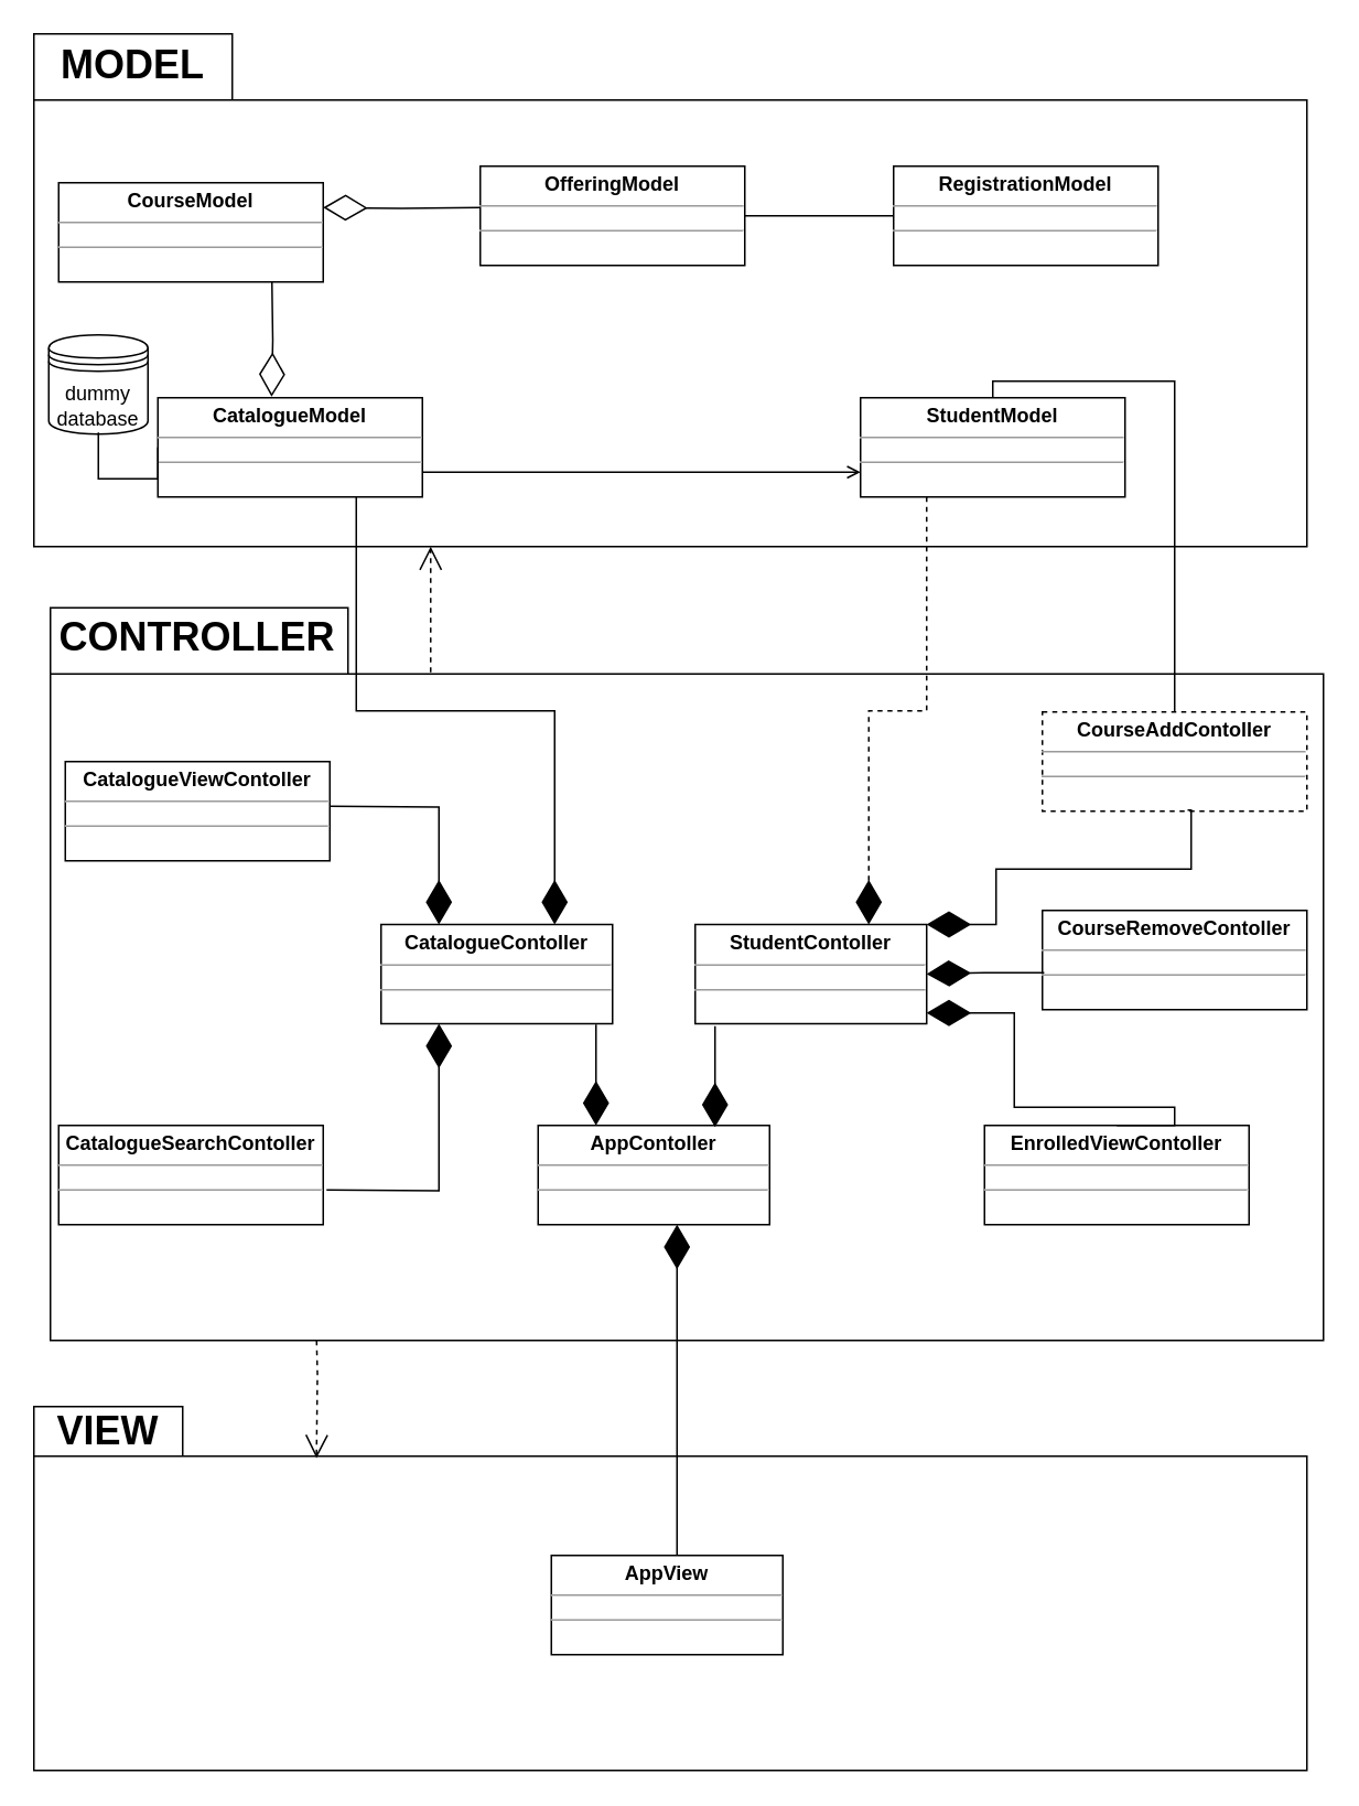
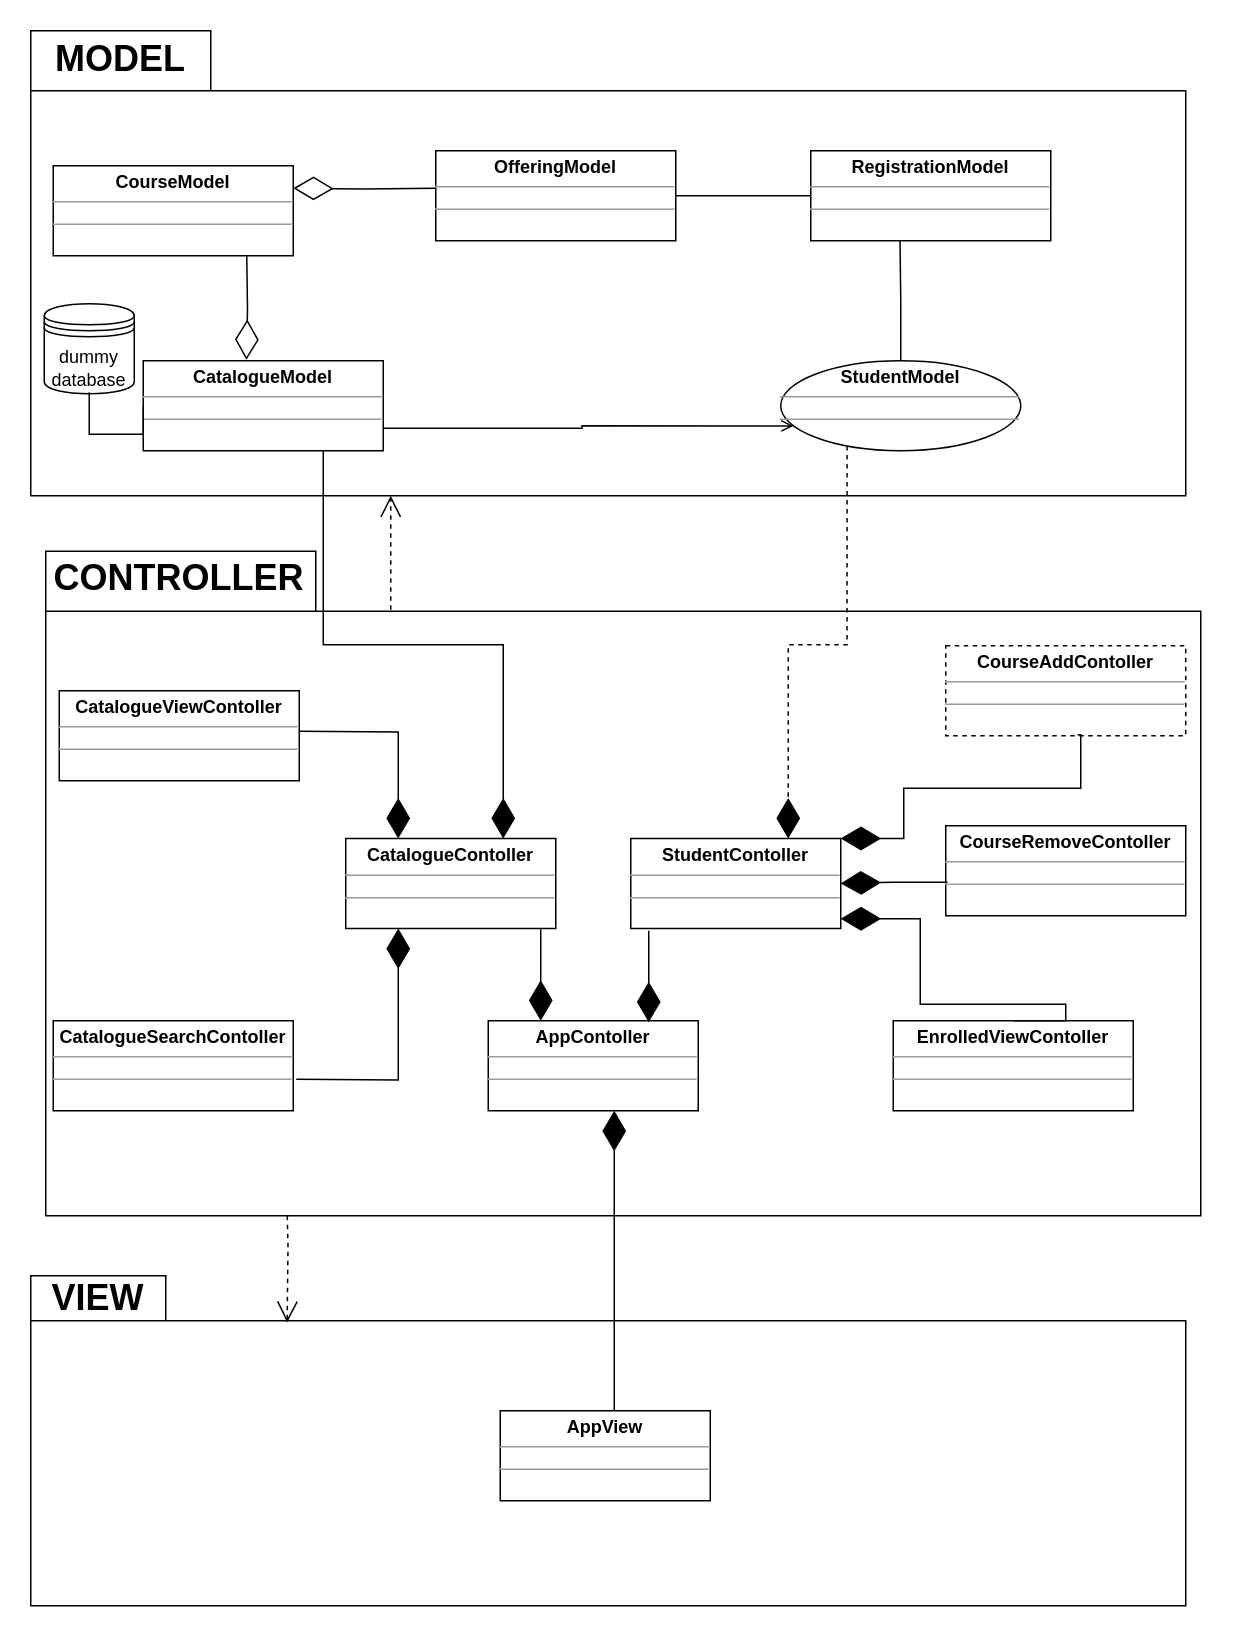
  <mxCell id="0" />
  <mxCell id="1" parent="0" />
  <mxCell id="2" value="" style="shape=folder;fontStyle=1;spacingTop=10;tabWidth=180;tabHeight=40;tabPosition=left;html=1;" parent="1" vertex="1"><mxGeometry x="30" y="367" width="770" height="443" as="geometry" /></mxCell>
  <mxCell id="3" value="" style="shape=folder;fontStyle=1;spacingTop=10;tabWidth=120;tabHeight=40;tabPosition=left;html=1;" parent="1" vertex="1"><mxGeometry x="20" y="20" width="770" height="310" as="geometry" /></mxCell>
  <mxCell id="4" value="" style="shape=folder;fontStyle=1;spacingTop=10;tabWidth=90;tabHeight=30;tabPosition=left;html=1;" parent="1" vertex="1"><mxGeometry x="20" y="850" width="770" height="220" as="geometry" /></mxCell>
  <mxCell id="5" value="&lt;b&gt;&lt;font style=&quot;font-size: 24px&quot;&gt;VIEW&lt;/font&gt;&lt;/b&gt;" style="text;html=1;strokeColor=none;fillColor=none;align=center;verticalAlign=middle;whiteSpace=wrap;rounded=0;" parent="1" vertex="1"><mxGeometry x="35" y="850" width="60" height="30" as="geometry" /></mxCell>
  <mxCell id="6" value="&lt;font style=&quot;font-size: 24px&quot;&gt;&lt;b&gt;MODEL&lt;/b&gt;&lt;/font&gt;" style="text;html=1;strokeColor=none;fillColor=none;align=center;verticalAlign=middle;whiteSpace=wrap;rounded=0;" parent="1" vertex="1"><mxGeometry x="50" y="24" width="60" height="30" as="geometry" /></mxCell>
  <mxCell id="7" value="&lt;font style=&quot;font-size: 24px&quot;&gt;&lt;b&gt;CONTROLLER&lt;/b&gt;&lt;/font&gt;" style="text;html=1;strokeColor=none;fillColor=none;align=center;verticalAlign=middle;whiteSpace=wrap;rounded=0;" parent="1" vertex="1"><mxGeometry x="89" y="370" width="60" height="30" as="geometry" /></mxCell>
  <mxCell id="8" value="&lt;p style=&quot;margin: 0px ; margin-top: 4px ; text-align: center&quot;&gt;&lt;b&gt;AppView&lt;/b&gt;&lt;/p&gt;&lt;hr size=&quot;1&quot;&gt;&lt;div style=&quot;height: 2px&quot;&gt;&lt;/div&gt;&lt;hr size=&quot;1&quot;&gt;&lt;div style=&quot;height: 2px&quot;&gt;&lt;/div&gt;" style="verticalAlign=top;align=left;overflow=fill;fontSize=12;fontFamily=Helvetica;html=1;" parent="1" vertex="1"><mxGeometry x="333" y="940" width="140" height="60" as="geometry" /></mxCell>
  <mxCell id="9" value="&lt;p style=&quot;margin: 0px ; margin-top: 4px ; text-align: center&quot;&gt;&lt;b&gt;AppContoller&lt;/b&gt;&lt;/p&gt;&lt;hr size=&quot;1&quot;&gt;&lt;div style=&quot;height: 2px&quot;&gt;&lt;/div&gt;&lt;hr size=&quot;1&quot;&gt;&lt;div style=&quot;height: 2px&quot;&gt;&lt;/div&gt;" style="verticalAlign=top;align=left;overflow=fill;fontSize=12;fontFamily=Helvetica;html=1;" parent="1" vertex="1"><mxGeometry x="325" y="680" width="140" height="60" as="geometry" /></mxCell>
  <mxCell id="10" value="&lt;p style=&quot;margin: 0px ; margin-top: 4px ; text-align: center&quot;&gt;&lt;b&gt;CatalogueContoller&lt;/b&gt;&lt;/p&gt;&lt;hr size=&quot;1&quot;&gt;&lt;div style=&quot;height: 2px&quot;&gt;&lt;/div&gt;&lt;hr size=&quot;1&quot;&gt;&lt;div style=&quot;height: 2px&quot;&gt;&lt;/div&gt;" style="verticalAlign=top;align=left;overflow=fill;fontSize=12;fontFamily=Helvetica;html=1;" parent="1" vertex="1"><mxGeometry x="230" y="558.5" width="140" height="60" as="geometry" /></mxCell>
  <mxCell id="11" value="&lt;p style=&quot;margin: 0px ; margin-top: 4px ; text-align: center&quot;&gt;&lt;b&gt;StudentContoller&lt;/b&gt;&lt;/p&gt;&lt;hr size=&quot;1&quot;&gt;&lt;div style=&quot;height: 2px&quot;&gt;&lt;/div&gt;&lt;hr size=&quot;1&quot;&gt;&lt;div style=&quot;height: 2px&quot;&gt;&lt;/div&gt;" style="verticalAlign=top;align=left;overflow=fill;fontSize=12;fontFamily=Helvetica;html=1;" parent="1" vertex="1"><mxGeometry x="420" y="558.5" width="140" height="60" as="geometry" /></mxCell>
  <mxCell id="12" value="&lt;p style=&quot;margin: 0px ; margin-top: 4px ; text-align: center&quot;&gt;&lt;b&gt;CatalogueSearchContoller&lt;/b&gt;&lt;/p&gt;&lt;hr size=&quot;1&quot;&gt;&lt;div style=&quot;height: 2px&quot;&gt;&lt;/div&gt;&lt;hr size=&quot;1&quot;&gt;&lt;div style=&quot;height: 2px&quot;&gt;&lt;/div&gt;" style="verticalAlign=top;align=left;overflow=fill;fontSize=12;fontFamily=Helvetica;html=1;" parent="1" vertex="1"><mxGeometry x="35" y="680" width="160" height="60" as="geometry" /></mxCell>
  <mxCell id="13" value="&lt;p style=&quot;margin: 0px ; margin-top: 4px ; text-align: center&quot;&gt;&lt;b&gt;CatalogueViewContoller&lt;/b&gt;&lt;/p&gt;&lt;hr size=&quot;1&quot;&gt;&lt;div style=&quot;height: 2px&quot;&gt;&lt;/div&gt;&lt;hr size=&quot;1&quot;&gt;&lt;div style=&quot;height: 2px&quot;&gt;&lt;/div&gt;" style="verticalAlign=top;align=left;overflow=fill;fontSize=12;fontFamily=Helvetica;html=1;" parent="1" vertex="1"><mxGeometry x="39" y="460" width="160" height="60" as="geometry" /></mxCell>
  <mxCell id="14" value="&lt;p style=&quot;margin: 0px ; margin-top: 4px ; text-align: center&quot;&gt;&lt;b&gt;CourseAddContoller&lt;/b&gt;&lt;/p&gt;&lt;hr size=&quot;1&quot;&gt;&lt;div style=&quot;height: 2px&quot;&gt;&lt;/div&gt;&lt;hr size=&quot;1&quot;&gt;&lt;div style=&quot;height: 2px&quot;&gt;&lt;/div&gt;" style="verticalAlign=top;align=left;overflow=fill;fontSize=12;fontFamily=Helvetica;html=1;dashed=1;" parent="1" vertex="1"><mxGeometry x="630" y="430" width="160" height="60" as="geometry" /></mxCell>
  <mxCell id="15" value="&lt;p style=&quot;margin: 0px ; margin-top: 4px ; text-align: center&quot;&gt;&lt;b&gt;CourseRemoveContoller&lt;/b&gt;&lt;/p&gt;&lt;hr size=&quot;1&quot;&gt;&lt;div style=&quot;height: 2px&quot;&gt;&lt;/div&gt;&lt;hr size=&quot;1&quot;&gt;&lt;div style=&quot;height: 2px&quot;&gt;&lt;/div&gt;" style="verticalAlign=top;align=left;overflow=fill;fontSize=12;fontFamily=Helvetica;html=1;" parent="1" vertex="1"><mxGeometry x="630" y="550" width="160" height="60" as="geometry" /></mxCell>
  <mxCell id="16" value="&lt;p style=&quot;margin: 0px ; margin-top: 4px ; text-align: center&quot;&gt;&lt;b&gt;EnrolledViewContoller&lt;/b&gt;&lt;/p&gt;&lt;hr size=&quot;1&quot;&gt;&lt;div style=&quot;height: 2px&quot;&gt;&lt;/div&gt;&lt;hr size=&quot;1&quot;&gt;&lt;div style=&quot;height: 2px&quot;&gt;&lt;/div&gt;" style="verticalAlign=top;align=left;overflow=fill;fontSize=12;fontFamily=Helvetica;html=1;" parent="1" vertex="1"><mxGeometry x="595" y="680" width="160" height="60" as="geometry" /></mxCell>
- <mxCell id="17" value="&lt;p style=&quot;margin: 0px ; margin-top: 4px ; text-align: center&quot;&gt;&lt;b&gt;StudentModel&lt;/b&gt;&lt;/p&gt;&lt;hr size=&quot;1&quot;&gt;&lt;div style=&quot;height: 2px&quot;&gt;&lt;/div&gt;&lt;hr size=&quot;1&quot;&gt;&lt;div style=&quot;height: 2px&quot;&gt;&lt;/div&gt;" style="verticalAlign=top;align=left;overflow=fill;fontSize=12;fontFamily=Helvetica;html=1;" parent="1" vertex="1"><mxGeometry x="520" y="240" width="160" height="60" as="geometry" /></mxCell>
+ <mxCell id="17" value="&lt;p style=&quot;margin: 0px ; margin-top: 4px ; text-align: center&quot;&gt;&lt;b&gt;StudentModel&lt;/b&gt;&lt;/p&gt;&lt;hr size=&quot;1&quot;&gt;&lt;div style=&quot;height: 2px&quot;&gt;&lt;/div&gt;&lt;hr size=&quot;1&quot;&gt;&lt;div style=&quot;height: 2px&quot;&gt;&lt;/div&gt;" style="ellipse;verticalAlign=top;align=left;overflow=fill;fontSize=12;fontFamily=Helvetica;html=1;" parent="1" vertex="1"><mxGeometry x="520" y="240" width="160" height="60" as="geometry" /></mxCell>
  <mxCell id="18" value="&lt;p style=&quot;margin: 0px ; margin-top: 4px ; text-align: center&quot;&gt;&lt;b&gt;CourseModel&lt;/b&gt;&lt;/p&gt;&lt;hr size=&quot;1&quot;&gt;&lt;div style=&quot;height: 2px&quot;&gt;&lt;/div&gt;&lt;hr size=&quot;1&quot;&gt;&lt;div style=&quot;height: 2px&quot;&gt;&lt;/div&gt;" style="verticalAlign=top;align=left;overflow=fill;fontSize=12;fontFamily=Helvetica;html=1;" parent="1" vertex="1"><mxGeometry x="35" y="110" width="160" height="60" as="geometry" /></mxCell>
  <mxCell id="19" value="&lt;p style=&quot;margin: 0px ; margin-top: 4px ; text-align: center&quot;&gt;&lt;b&gt;CatalogueModel&lt;/b&gt;&lt;/p&gt;&lt;hr size=&quot;1&quot;&gt;&lt;div style=&quot;height: 2px&quot;&gt;&lt;/div&gt;&lt;hr size=&quot;1&quot;&gt;&lt;div style=&quot;height: 2px&quot;&gt;&lt;/div&gt;" style="verticalAlign=top;align=left;overflow=fill;fontSize=12;fontFamily=Helvetica;html=1;" parent="1" vertex="1"><mxGeometry x="95" y="240" width="160" height="60" as="geometry" /></mxCell>
  <mxCell id="20" value="&lt;p style=&quot;margin: 0px ; margin-top: 4px ; text-align: center&quot;&gt;&lt;b&gt;RegistrationModel&lt;/b&gt;&lt;/p&gt;&lt;hr size=&quot;1&quot;&gt;&lt;div style=&quot;height: 2px&quot;&gt;&lt;/div&gt;&lt;hr size=&quot;1&quot;&gt;&lt;div style=&quot;height: 2px&quot;&gt;&lt;/div&gt;" style="verticalAlign=top;align=left;overflow=fill;fontSize=12;fontFamily=Helvetica;html=1;" parent="1" vertex="1"><mxGeometry x="540" y="100" width="160" height="60" as="geometry" /></mxCell>
  <mxCell id="21" value="&lt;p style=&quot;margin: 0px ; margin-top: 4px ; text-align: center&quot;&gt;&lt;b&gt;OfferingModel&lt;/b&gt;&lt;/p&gt;&lt;hr size=&quot;1&quot;&gt;&lt;div style=&quot;height: 2px&quot;&gt;&lt;/div&gt;&lt;hr size=&quot;1&quot;&gt;&lt;div style=&quot;height: 2px&quot;&gt;&lt;/div&gt;" style="verticalAlign=top;align=left;overflow=fill;fontSize=12;fontFamily=Helvetica;html=1;" parent="1" vertex="1"><mxGeometry x="290" y="100" width="160" height="60" as="geometry" /></mxCell>
  <mxCell id="22" value="" style="endArrow=open;html=1;rounded=0;fontSize=24;edgeStyle=orthogonalEdgeStyle;exitX=1;exitY=0.75;exitDx=0;exitDy=0;entryX=0;entryY=0.75;entryDx=0;entryDy=0;" parent="1" source="19" target="17" edge="1"><mxGeometry width="50" height="50" relative="1" as="geometry"><mxPoint x="320" y="280" as="sourcePoint" /><mxPoint x="370" y="230" as="targetPoint" /></mxGeometry></mxCell>
- <mxCell id="23" value="" style="endArrow=none;html=1;rounded=0;fontSize=24;edgeStyle=orthogonalEdgeStyle;exitX=0.5;exitY=0;exitDx=0;exitDy=0;" parent="1" source="17" target="14" edge="1"><mxGeometry width="50" height="50" relative="1" as="geometry"><mxPoint x="560" y="210" as="sourcePoint" /><mxPoint x="610" y="150" as="targetPoint" /></mxGeometry></mxCell>
+ <mxCell id="23" value="" style="endArrow=none;html=1;rounded=0;fontSize=24;edgeStyle=orthogonalEdgeStyle;exitX=0.5;exitY=0;exitDx=0;exitDy=0;entryX=0.372;entryY=1.003;entryDx=0;entryDy=0;entryPerimeter=0;" parent="1" source="17" target="20" edge="1"><mxGeometry width="50" height="50" relative="1" as="geometry"><mxPoint x="560" y="210" as="sourcePoint" /><mxPoint x="610" y="150" as="targetPoint" /></mxGeometry></mxCell>
  <mxCell id="24" value="" style="endArrow=none;html=1;rounded=0;fontSize=24;edgeStyle=orthogonalEdgeStyle;exitX=1;exitY=0.5;exitDx=0;exitDy=0;entryX=0;entryY=0.5;entryDx=0;entryDy=0;" parent="1" source="21" target="20" edge="1"><mxGeometry width="50" height="50" relative="1" as="geometry"><mxPoint x="330" y="174.29" as="sourcePoint" /><mxPoint x="550" y="130" as="targetPoint" /><Array as="points" /></mxGeometry></mxCell>
  <mxCell id="25" value="" style="endArrow=diamondThin;endFill=0;endSize=24;html=1;rounded=0;fontSize=24;edgeStyle=orthogonalEdgeStyle;entryX=1;entryY=0.25;entryDx=0;entryDy=0;" parent="1" target="18" edge="1"><mxGeometry width="160" relative="1" as="geometry"><mxPoint x="290" y="125" as="sourcePoint" /><mxPoint x="199" y="129.29" as="targetPoint" /><Array as="points" /></mxGeometry></mxCell>
  <mxCell id="26" value="" style="endArrow=diamondThin;endFill=0;endSize=24;html=1;rounded=0;fontSize=24;edgeStyle=orthogonalEdgeStyle;entryX=0.43;entryY=-0.01;entryDx=0;entryDy=0;entryPerimeter=0;" parent="1" target="19" edge="1"><mxGeometry width="160" relative="1" as="geometry"><mxPoint x="164" y="170" as="sourcePoint" /><mxPoint x="115" y="240" as="targetPoint" /><Array as="points" /></mxGeometry></mxCell>
  <mxCell id="27" value="" style="endArrow=open;endSize=12;dashed=1;html=1;rounded=0;fontSize=24;edgeStyle=orthogonalEdgeStyle;entryX=0.222;entryY=0.142;entryDx=0;entryDy=0;entryPerimeter=0;" parent="1" target="4" edge="1"><mxGeometry width="160" relative="1" as="geometry"><mxPoint x="191" y="810" as="sourcePoint" /><mxPoint x="196" y="870" as="targetPoint" /><Array as="points" /></mxGeometry></mxCell>
  <mxCell id="28" value="" style="endArrow=open;endSize=12;dashed=1;html=1;rounded=0;fontSize=24;edgeStyle=orthogonalEdgeStyle;" parent="1" edge="1"><mxGeometry width="160" relative="1" as="geometry"><mxPoint x="260" y="406" as="sourcePoint" /><mxPoint x="260" y="330" as="targetPoint" /><Array as="points"><mxPoint x="260" y="406" /></Array></mxGeometry></mxCell>
  <mxCell id="29" value="" style="shape=datastore;whiteSpace=wrap;html=1;" parent="1" vertex="1"><mxGeometry x="29" y="202" width="60" height="60" as="geometry" /></mxCell>
  <mxCell id="30" value="dummy&lt;br&gt;database" style="text;html=1;strokeColor=none;fillColor=none;align=center;verticalAlign=middle;whiteSpace=wrap;rounded=0;" parent="1" vertex="1"><mxGeometry x="29" y="228" width="60" height="33" as="geometry" /></mxCell>
  <mxCell id="31" value="" style="endArrow=none;html=1;rounded=0;edgeStyle=orthogonalEdgeStyle;exitX=0;exitY=0.5;exitDx=0;exitDy=0;entryX=0.5;entryY=1;entryDx=0;entryDy=0;" parent="1" source="19" target="30" edge="1"><mxGeometry width="50" height="50" relative="1" as="geometry"><mxPoint x="17" y="316" as="sourcePoint" /><mxPoint x="59" y="265" as="targetPoint" /><Array as="points"><mxPoint x="95" y="289" /><mxPoint x="59" y="289" /></Array></mxGeometry></mxCell>
  <mxCell id="32" value="" style="endArrow=diamondThin;endFill=1;endSize=24;html=1;rounded=0;strokeColor=#000000;fillColor=#000000;edgeStyle=orthogonalEdgeStyle;entryX=0.75;entryY=1;entryDx=0;entryDy=0;exitX=0.75;exitY=0;exitDx=0;exitDy=0;" edge="1" parent="1"><mxGeometry width="160" relative="1" as="geometry"><mxPoint x="409" y="940" as="sourcePoint" /><mxPoint x="409" y="740" as="targetPoint" /></mxGeometry></mxCell>
  <mxCell id="33" value="" style="endArrow=diamondThin;endFill=1;endSize=24;html=1;rounded=0;strokeColor=#000000;fillColor=#000000;edgeStyle=orthogonalEdgeStyle;entryX=0.25;entryY=1;entryDx=0;entryDy=0;" edge="1" parent="1" target="10"><mxGeometry width="160" relative="1" as="geometry"><mxPoint x="197" y="719" as="sourcePoint" /><mxPoint x="328" y="719" as="targetPoint" /></mxGeometry></mxCell>
  <mxCell id="34" value="" style="endArrow=diamondThin;endFill=1;endSize=24;html=1;rounded=0;strokeColor=#000000;fillColor=#000000;edgeStyle=orthogonalEdgeStyle;entryX=0.25;entryY=0;entryDx=0;entryDy=0;" edge="1" parent="1"><mxGeometry width="160" relative="1" as="geometry"><mxPoint x="432" y="620" as="sourcePoint" /><mxPoint x="432" y="681" as="targetPoint" /><Array as="points"><mxPoint x="432" y="620" /></Array></mxGeometry></mxCell>
  <mxCell id="35" value="" style="endArrow=diamondThin;endFill=1;endSize=24;html=1;rounded=0;strokeColor=#000000;fillColor=#000000;edgeStyle=orthogonalEdgeStyle;entryX=0.25;entryY=0;entryDx=0;entryDy=0;" edge="1" parent="1" target="9"><mxGeometry width="160" relative="1" as="geometry"><mxPoint x="360" y="619" as="sourcePoint" /><mxPoint x="328" y="604" as="targetPoint" /><Array as="points"><mxPoint x="360" y="619" /></Array></mxGeometry></mxCell>
  <mxCell id="36" value="" style="endArrow=diamondThin;endFill=1;endSize=24;html=1;rounded=0;strokeColor=#000000;fillColor=#000000;edgeStyle=orthogonalEdgeStyle;exitX=0.5;exitY=0;exitDx=0;exitDy=0;" edge="1" parent="1" source="16"><mxGeometry width="160" relative="1" as="geometry"><mxPoint x="710" y="703" as="sourcePoint" /><mxPoint x="560" y="612" as="targetPoint" /><Array as="points"><mxPoint x="710" y="669" /><mxPoint x="613" y="669" /><mxPoint x="613" y="612" /></Array></mxGeometry></mxCell>
  <mxCell id="37" value="" style="endArrow=diamondThin;endFill=1;endSize=24;html=1;rounded=0;strokeColor=#000000;fillColor=#000000;edgeStyle=orthogonalEdgeStyle;entryX=1;entryY=0.5;entryDx=0;entryDy=0;exitX=0.007;exitY=0.627;exitDx=0;exitDy=0;exitPerimeter=0;" edge="1" parent="1" source="15" target="11"><mxGeometry width="160" relative="1" as="geometry"><mxPoint x="632" y="585" as="sourcePoint" /><mxPoint x="557" y="585" as="targetPoint" /></mxGeometry></mxCell>
  <mxCell id="38" value="" style="endArrow=diamondThin;endFill=1;endSize=24;html=1;rounded=0;strokeColor=#000000;fillColor=#000000;edgeStyle=orthogonalEdgeStyle;exitX=0.549;exitY=0.99;exitDx=0;exitDy=0;exitPerimeter=0;" edge="1" parent="1" source="14"><mxGeometry width="160" relative="1" as="geometry"><mxPoint x="720" y="558.5" as="sourcePoint" /><mxPoint x="560" y="558.5" as="targetPoint" /><Array as="points"><mxPoint x="720" y="489" /><mxPoint x="720" y="525" /><mxPoint x="602" y="525" /><mxPoint x="602" y="559" /></Array></mxGeometry></mxCell>
  <mxCell id="39" value="" style="endArrow=diamondThin;endFill=1;endSize=24;html=1;rounded=0;strokeColor=#000000;fillColor=#000000;edgeStyle=orthogonalEdgeStyle;entryX=0.25;entryY=0;entryDx=0;entryDy=0;" edge="1" parent="1" target="10"><mxGeometry width="160" relative="1" as="geometry"><mxPoint x="199" y="487" as="sourcePoint" /><mxPoint x="359" y="487" as="targetPoint" /></mxGeometry></mxCell>
  <mxCell id="40" value="" style="endArrow=diamondThin;endFill=1;endSize=24;html=1;rounded=0;strokeColor=#000000;fillColor=#000000;edgeStyle=orthogonalEdgeStyle;entryX=0.75;entryY=0;entryDx=0;entryDy=0;exitX=0.25;exitY=1;exitDx=0;exitDy=0;dashed=1;" edge="1" parent="1" source="17" target="11"><mxGeometry width="160" relative="1" as="geometry"><mxPoint x="362" y="493" as="sourcePoint" /><mxPoint x="522" y="493" as="targetPoint" /></mxGeometry></mxCell>
  <mxCell id="41" value="" style="endArrow=diamondThin;endFill=1;endSize=24;html=1;rounded=0;strokeColor=#000000;fillColor=#000000;edgeStyle=orthogonalEdgeStyle;entryX=0.75;entryY=0;entryDx=0;entryDy=0;exitX=0.75;exitY=1;exitDx=0;exitDy=0;" edge="1" parent="1" source="19" target="10"><mxGeometry width="160" relative="1" as="geometry"><mxPoint x="220" y="466" as="sourcePoint" /><mxPoint x="380" y="466" as="targetPoint" /></mxGeometry></mxCell>
